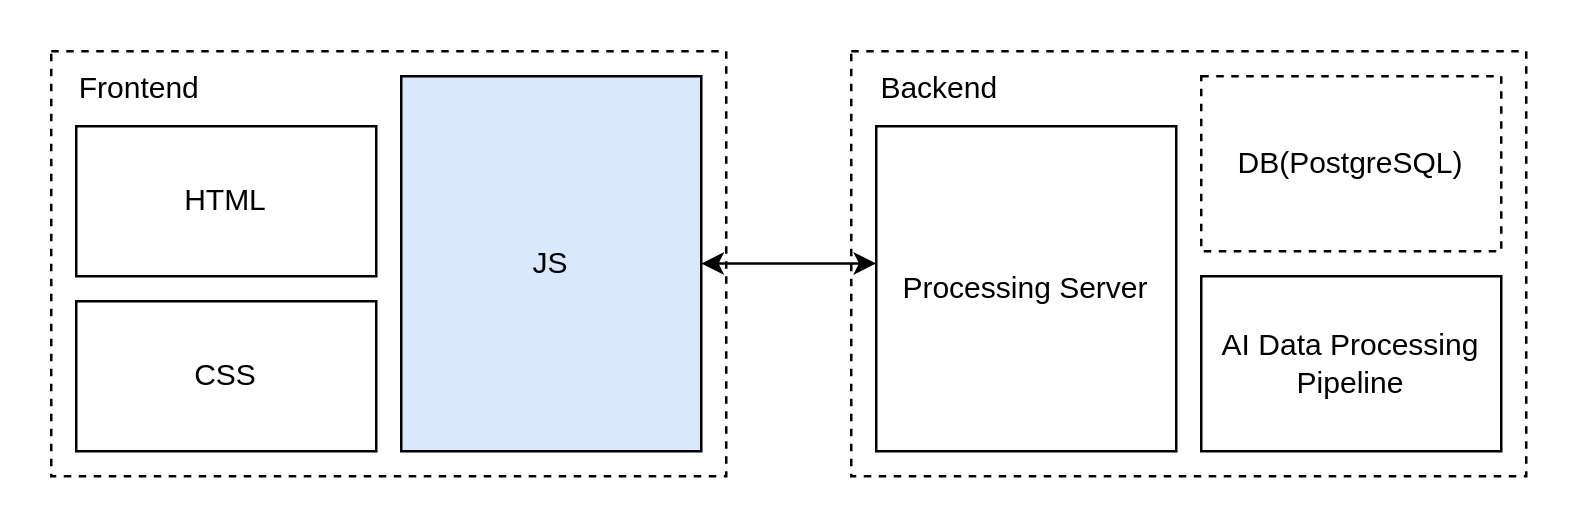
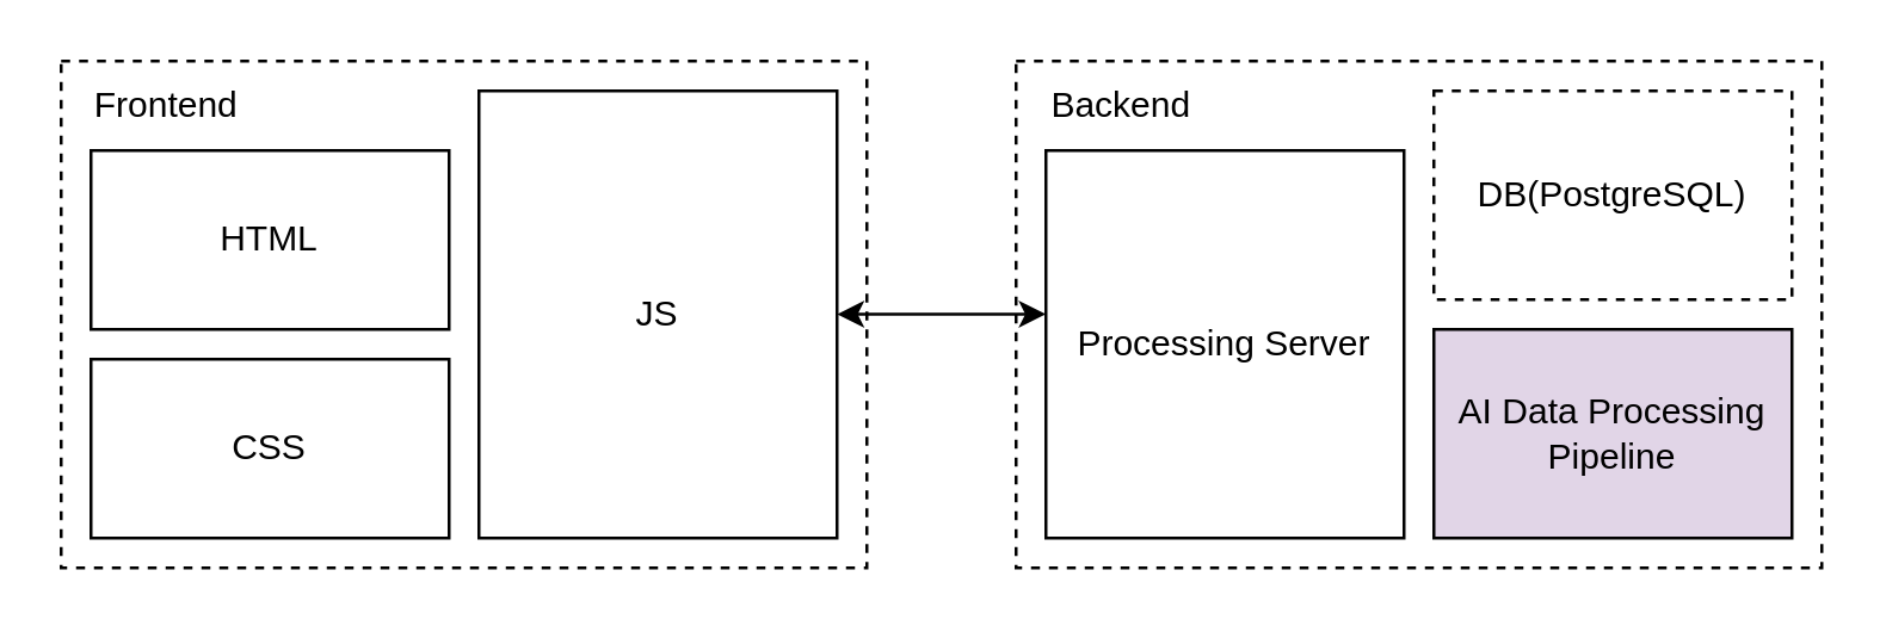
  <mxCell id="0" />
  <mxCell id="1" parent="0" />
  <mxCell id="2" value="" style="whiteSpace=wrap;html=1;fillColor=none;dashed=1;" vertex="1" parent="1"><mxGeometry x="20" y="20" width="270" height="170" as="geometry" /></mxCell>
  <mxCell id="3" value="Frontend" style="text;html=1;align=center;verticalAlign=middle;resizable=0;points=[];autosize=1;strokeColor=none;fillColor=none;" vertex="1" parent="1"><mxGeometry x="20" y="20" width="70" height="30" as="geometry" /></mxCell>
  <mxCell id="4" value="HTML" style="rounded=0;whiteSpace=wrap;html=1;" vertex="1" parent="1"><mxGeometry x="30" y="50" width="120" height="60" as="geometry" /></mxCell>
  <mxCell id="5" value="CSS" style="rounded=0;whiteSpace=wrap;html=1;" vertex="1" parent="1"><mxGeometry x="30" y="120" width="120" height="60" as="geometry" /></mxCell>
- <mxCell id="6" value="JS" style="rounded=0;whiteSpace=wrap;html=1;fillColor=#dae8fc;" vertex="1" parent="1"><mxGeometry x="160" y="30" width="120" height="150" as="geometry" /></mxCell>
+ <mxCell id="6" value="JS" style="rounded=0;whiteSpace=wrap;html=1;" vertex="1" parent="1"><mxGeometry x="160" y="30" width="120" height="150" as="geometry" /></mxCell>
  <mxCell id="7" value="" style="whiteSpace=wrap;html=1;fillColor=none;dashed=1;" vertex="1" parent="1"><mxGeometry x="340" y="20" width="270" height="170" as="geometry" /></mxCell>
  <mxCell id="8" value="Backend" style="text;html=1;align=center;verticalAlign=middle;resizable=0;points=[];autosize=1;strokeColor=none;fillColor=none;" vertex="1" parent="1"><mxGeometry x="340" y="20" width="70" height="30" as="geometry" /></mxCell>
  <mxCell id="9" value="Processing Server" style="rounded=0;whiteSpace=wrap;html=1;" vertex="1" parent="1"><mxGeometry x="350" y="50" width="120" height="130" as="geometry" /></mxCell>
  <mxCell id="10" value="" style="endArrow=classic;startArrow=classic;html=1;rounded=0;" edge="1" parent="1"><mxGeometry width="50" height="50" relative="1" as="geometry"><mxPoint x="280" y="104.9" as="sourcePoint" /><mxPoint x="350" y="104.9" as="targetPoint" /></mxGeometry></mxCell>
  <mxCell id="11" value="DB(PostgreSQL)" style="rounded=0;whiteSpace=wrap;html=1;dashed=1;" vertex="1" parent="1"><mxGeometry x="480" y="30" width="120" height="70" as="geometry" /></mxCell>
- <mxCell id="12" value="AI Data Processing Pipeline" style="rounded=0;whiteSpace=wrap;html=1;" vertex="1" parent="1"><mxGeometry x="480" y="110" width="120" height="70" as="geometry" /></mxCell>
+ <mxCell id="12" value="AI Data Processing Pipeline" style="rounded=0;whiteSpace=wrap;html=1;fillColor=#e1d5e7;" vertex="1" parent="1"><mxGeometry x="480" y="110" width="120" height="70" as="geometry" /></mxCell>
